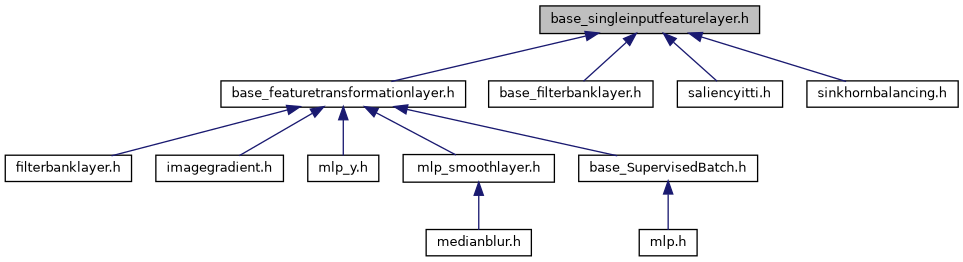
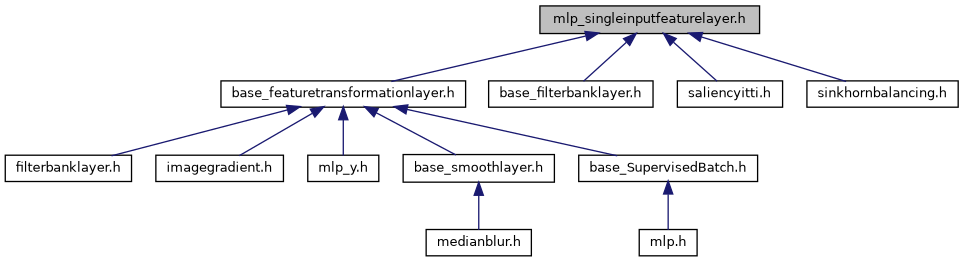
  digraph {
    node [color=black fillcolor=white fontname=Helvetica fontsize=10 shape=record style=filled]
    edge [color=midnightblue dir=back fontname=Helvetica fontsize=10 labelfontname=Helvetica labelfontsize=10 style=solid]
-   n1 [fillcolor=grey75 fontcolor=black height=0.2 label="base_singleinputfeaturelayer.h" width=0.4]
+   n1 [fillcolor=grey75 fontcolor=black height=0.2 label="mlp_singleinputfeaturelayer.h" width=0.4]
    n2 [height=0.2 label="base_featuretransformationlayer.h" width=0.4]
    n3 [height=0.2 label="base_filterbanklayer.h" width=0.4]
    n4 [height=0.2 label="saliencyitti.h" width=0.4]
    n5 [height=0.2 label="sinkhornbalancing.h" width=0.4]
    n6 [height=0.2 label="filterbanklayer.h" width=0.4]
    n7 [height=0.2 label="imagegradient.h" width=0.4]
    n8 [height=0.2 label="mlp_y.h" width=0.4]
-   n9 [height=0.2 label="mlp_smoothlayer.h" width=0.4]
+   n9 [height=0.2 label="base_smoothlayer.h" width=0.4]
    n10 [height=0.2 label="base_SupervisedBatch.h" width=0.4]
    n11 [height=0.2 label="medianblur.h" width=0.4]
    n12 [height=0.2 label="mlp.h" width=0.4]
    n1 -> n2
    n1 -> n3
    n1 -> n4
    n1 -> n5
    n2 -> n6
    n2 -> n7
    n2 -> n8
    n2 -> n9
    n2 -> n10
    n9 -> n11
    n10 -> n12
  }
